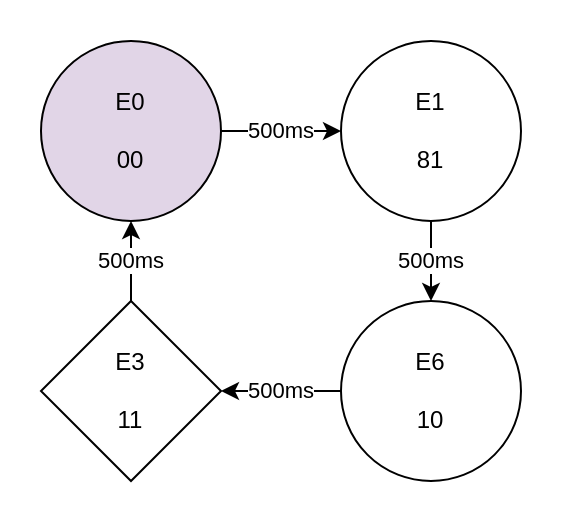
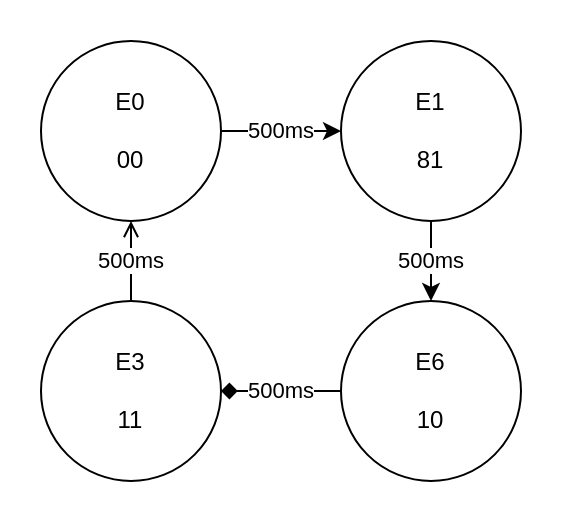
  <mxCell id="0" />
  <mxCell id="1" parent="0" />
  <mxCell id="2" value="500ms" style="edgeStyle=orthogonalEdgeStyle;rounded=0;orthogonalLoop=1;jettySize=auto;html=1;exitX=1;exitY=0.5;exitDx=0;exitDy=0;entryX=0;entryY=0.5;entryDx=0;entryDy=0;" edge="1" parent="1" source="3" target="5"><mxGeometry relative="1" as="geometry" /></mxCell>
- <mxCell id="3" value="E0&lt;div&gt;&lt;br&gt;&lt;div&gt;00&lt;/div&gt;&lt;/div&gt;" style="ellipse;whiteSpace=wrap;html=1;aspect=fixed;fillColor=#e1d5e7;" vertex="1" parent="1"><mxGeometry x="20" y="20" width="90" height="90" as="geometry" /></mxCell>
+ <mxCell id="3" value="E0&lt;div&gt;&lt;br&gt;&lt;div&gt;00&lt;/div&gt;&lt;/div&gt;" style="ellipse;whiteSpace=wrap;html=1;aspect=fixed;" vertex="1" parent="1"><mxGeometry x="20" y="20" width="90" height="90" as="geometry" /></mxCell>
  <mxCell id="4" value="500ms" style="edgeStyle=orthogonalEdgeStyle;rounded=0;orthogonalLoop=1;jettySize=auto;html=1;exitX=0.5;exitY=1;exitDx=0;exitDy=0;entryX=0.5;entryY=0;entryDx=0;entryDy=0;" edge="1" parent="1" source="5" target="8"><mxGeometry relative="1" as="geometry" /></mxCell>
  <mxCell id="5" value="E1&lt;div&gt;&lt;br&gt;&lt;div&gt;81&lt;/div&gt;&lt;/div&gt;" style="ellipse;whiteSpace=wrap;html=1;aspect=fixed;" vertex="1" parent="1"><mxGeometry x="170" y="20" width="90" height="90" as="geometry" /></mxCell>
- <mxCell id="6" value="E3&lt;div&gt;&lt;br&gt;&lt;div&gt;11&lt;/div&gt;&lt;/div&gt;" style="rhombus;whiteSpace=wrap;html=1;aspect=fixed;" vertex="1" parent="1"><mxGeometry x="20" y="150" width="90" height="90" as="geometry" /></mxCell>
- <mxCell id="7" value="500ms" style="edgeStyle=orthogonalEdgeStyle;rounded=0;orthogonalLoop=1;jettySize=auto;html=1;exitX=0;exitY=0.5;exitDx=0;exitDy=0;entryX=1;entryY=0.5;entryDx=0;entryDy=0;" edge="1" parent="1" source="8" target="6"><mxGeometry relative="1" as="geometry" /></mxCell>
+ <mxCell id="6" value="E3&lt;div&gt;&lt;br&gt;&lt;div&gt;11&lt;/div&gt;&lt;/div&gt;" style="ellipse;whiteSpace=wrap;html=1;aspect=fixed;" vertex="1" parent="1"><mxGeometry x="20" y="150" width="90" height="90" as="geometry" /></mxCell>
+ <mxCell id="7" value="500ms" style="edgeStyle=orthogonalEdgeStyle;rounded=0;orthogonalLoop=1;jettySize=auto;html=1;exitX=0;exitY=0.5;exitDx=0;exitDy=0;entryX=1;entryY=0.5;entryDx=0;entryDy=0;endArrow=diamond;" edge="1" parent="1" source="8" target="6"><mxGeometry relative="1" as="geometry" /></mxCell>
  <mxCell id="8" value="E6&lt;div&gt;&lt;br&gt;&lt;div&gt;10&lt;/div&gt;&lt;/div&gt;" style="ellipse;whiteSpace=wrap;html=1;aspect=fixed;" vertex="1" parent="1"><mxGeometry x="170" y="150" width="90" height="90" as="geometry" /></mxCell>
- <mxCell id="9" value="500ms" style="edgeStyle=orthogonalEdgeStyle;rounded=0;orthogonalLoop=1;jettySize=auto;html=1;exitX=0.5;exitY=0;exitDx=0;exitDy=0;" edge="1" parent="1" source="6" target="3"><mxGeometry relative="1" as="geometry"><mxPoint x="65" y="114" as="targetPoint" /></mxGeometry></mxCell>
+ <mxCell id="9" value="500ms" style="edgeStyle=orthogonalEdgeStyle;rounded=0;orthogonalLoop=1;jettySize=auto;html=1;exitX=0.5;exitY=0;exitDx=0;exitDy=0;endArrow=open;" edge="1" parent="1" source="6" target="3"><mxGeometry relative="1" as="geometry"><mxPoint x="65" y="114" as="targetPoint" /></mxGeometry></mxCell>
